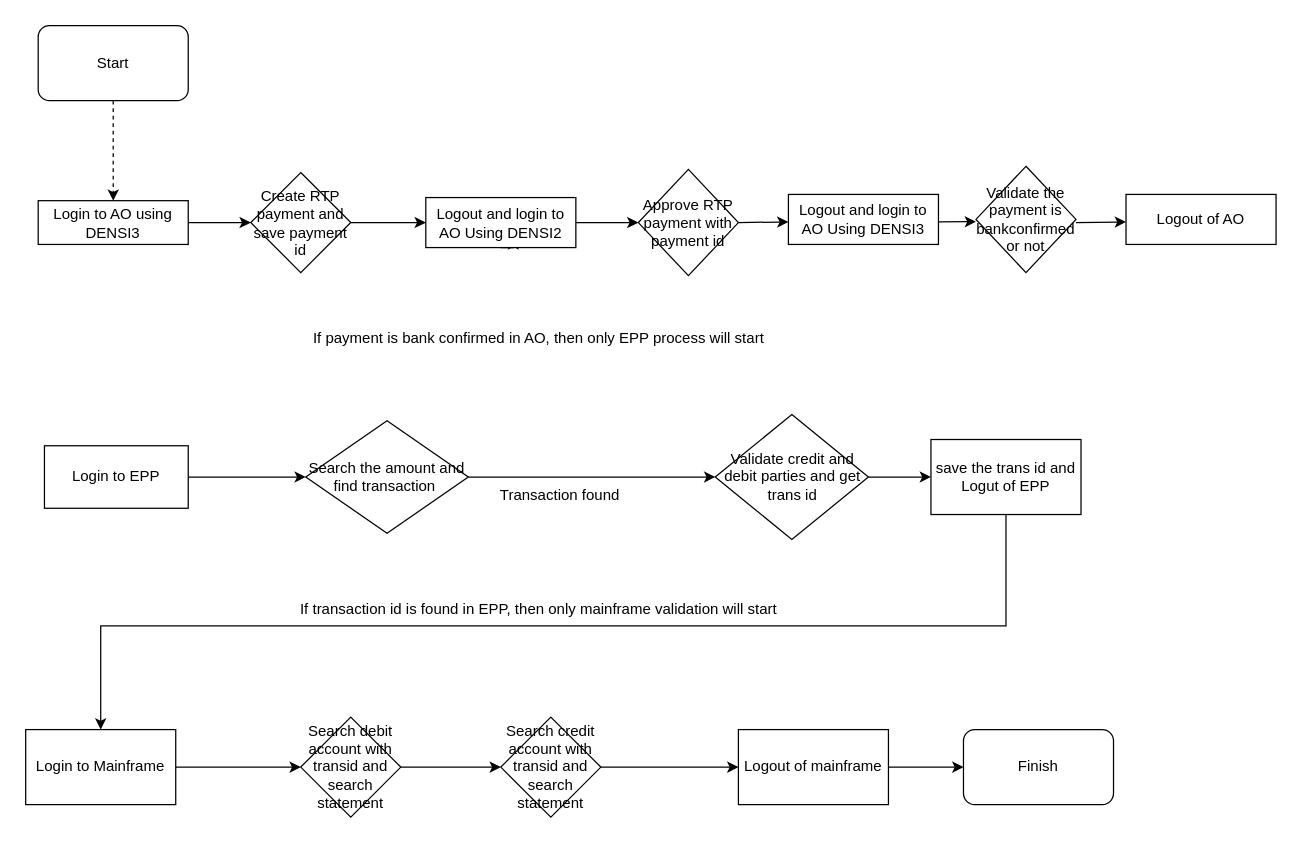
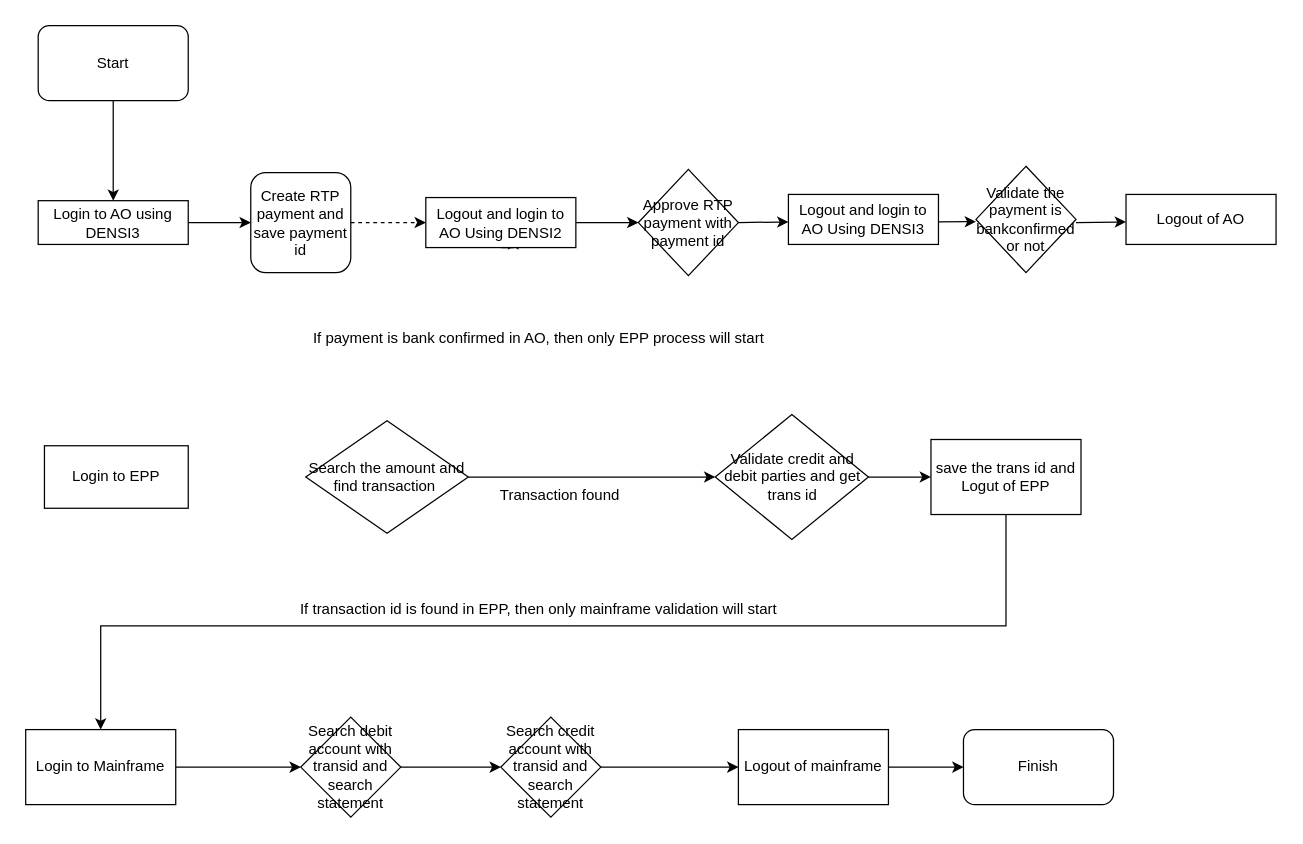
  <mxCell id="0" />
  <mxCell id="1" parent="0" />
- <mxCell id="2" style="edgeStyle=orthogonalEdgeStyle;rounded=0;orthogonalLoop=1;jettySize=auto;html=1;entryX=0.5;entryY=0;entryDx=0;entryDy=0;dashed=1;" parent="1" source="3" target="5" edge="1"><mxGeometry relative="1" as="geometry" /></mxCell>
+ <mxCell id="2" style="edgeStyle=orthogonalEdgeStyle;rounded=0;orthogonalLoop=1;jettySize=auto;html=1;entryX=0.5;entryY=0;entryDx=0;entryDy=0;" parent="1" source="3" target="5" edge="1"><mxGeometry relative="1" as="geometry" /></mxCell>
  <mxCell id="3" value="Start" style="rounded=1;whiteSpace=wrap;html=1;" parent="1" vertex="1"><mxGeometry x="30" y="20" width="120" height="60" as="geometry" /></mxCell>
  <mxCell id="4" style="edgeStyle=orthogonalEdgeStyle;rounded=0;orthogonalLoop=1;jettySize=auto;html=1;exitX=1;exitY=0.5;exitDx=0;exitDy=0;entryX=0;entryY=0.5;entryDx=0;entryDy=0;" parent="1" source="5" target="7" edge="1"><mxGeometry relative="1" as="geometry"><mxPoint x="210" y="170" as="targetPoint" /><mxPoint x="150" y="180" as="sourcePoint" /></mxGeometry></mxCell>
  <mxCell id="5" value="Login to AO using DENSI3" style="rounded=0;whiteSpace=wrap;html=1;" parent="1" vertex="1"><mxGeometry x="30" y="160" width="120" height="35" as="geometry" /></mxCell>
  <mxCell id="6" value="Finish" style="rounded=1;whiteSpace=wrap;html=1;" parent="1" vertex="1"><mxGeometry x="770" y="583" width="120" height="60" as="geometry" /></mxCell>
- <mxCell id="7" value="&lt;span&gt;Create RTP payment and save payment id&lt;/span&gt;" style="rhombus;whiteSpace=wrap;html=1;" parent="1" vertex="1"><mxGeometry x="200" y="137.5" width="80" height="80" as="geometry" /></mxCell>
+ <mxCell id="7" value="&lt;span&gt;Create RTP payment and save payment id&lt;/span&gt;" style="whiteSpace=wrap;html=1;rounded=1;" parent="1" vertex="1"><mxGeometry x="200" y="137.5" width="80" height="80" as="geometry" /></mxCell>
  <mxCell id="8" style="edgeStyle=orthogonalEdgeStyle;rounded=0;orthogonalLoop=1;jettySize=auto;html=1;exitX=1;exitY=0.5;exitDx=0;exitDy=0;entryX=0;entryY=0.5;entryDx=0;entryDy=0;" parent="1" source="10" target="11" edge="1"><mxGeometry relative="1" as="geometry"><mxPoint x="540" y="135" as="targetPoint" /><mxPoint x="150" y="365" as="sourcePoint" /></mxGeometry></mxCell>
  <mxCell id="9" style="edgeStyle=orthogonalEdgeStyle;rounded=0;orthogonalLoop=1;jettySize=auto;html=1;exitX=0.5;exitY=1;exitDx=0;exitDy=0;" parent="1" source="10" edge="1"><mxGeometry relative="1" as="geometry"><mxPoint x="410" y="190" as="targetPoint" /></mxGeometry></mxCell>
  <mxCell id="10" value="Logout and login to AO Using DENSI2" style="rounded=0;whiteSpace=wrap;html=1;" parent="1" vertex="1"><mxGeometry x="340" y="157.5" width="120" height="40" as="geometry" /></mxCell>
  <mxCell id="11" value="&lt;span&gt;Approve RTP payment with payment id&lt;/span&gt;" style="rhombus;whiteSpace=wrap;html=1;" parent="1" vertex="1"><mxGeometry x="510" y="135" width="80" height="85" as="geometry" /></mxCell>
- <mxCell id="12" value="" style="endArrow=classic;html=1;rounded=0;exitX=1;exitY=0.5;exitDx=0;exitDy=0;entryX=0;entryY=0.5;entryDx=0;entryDy=0;" parent="1" source="7" target="10" edge="1"><mxGeometry width="50" height="50" relative="1" as="geometry"><mxPoint x="240" y="310" as="sourcePoint" /><mxPoint x="290" y="260" as="targetPoint" /></mxGeometry></mxCell>
+ <mxCell id="12" value="" style="endArrow=classic;html=1;rounded=0;exitX=1;exitY=0.5;exitDx=0;exitDy=0;entryX=0;entryY=0.5;entryDx=0;entryDy=0;dashed=1;" parent="1" source="7" target="10" edge="1"><mxGeometry width="50" height="50" relative="1" as="geometry"><mxPoint x="240" y="310" as="sourcePoint" /><mxPoint x="290" y="260" as="targetPoint" /></mxGeometry></mxCell>
  <mxCell id="13" value="Logout and login to AO Using DENSI3" style="rounded=0;whiteSpace=wrap;html=1;" parent="1" vertex="1"><mxGeometry x="630" y="155" width="120" height="40" as="geometry" /></mxCell>
  <mxCell id="14" value="&lt;span&gt;Validate the payment is bankconfirmed or not&lt;/span&gt;" style="rhombus;whiteSpace=wrap;html=1;" parent="1" vertex="1"><mxGeometry x="780" y="132.5" width="80" height="85" as="geometry" /></mxCell>
  <mxCell id="15" value="" style="endArrow=classic;html=1;rounded=0;exitX=1;exitY=0.5;exitDx=0;exitDy=0;" parent="1" source="11" edge="1"><mxGeometry width="50" height="50" relative="1" as="geometry"><mxPoint x="240" y="500" as="sourcePoint" /><mxPoint x="630" y="177" as="targetPoint" /></mxGeometry></mxCell>
- <mxCell id="16" value="" style="edgeStyle=orthogonalEdgeStyle;rounded=0;orthogonalLoop=1;jettySize=auto;html=1;" parent="1" source="17" target="19" edge="1"><mxGeometry relative="1" as="geometry" /></mxCell>
  <mxCell id="17" value="Login to EPP" style="rounded=0;whiteSpace=wrap;html=1;" parent="1" vertex="1"><mxGeometry x="35" y="356" width="115" height="50" as="geometry" /></mxCell>
  <mxCell id="18" value="" style="edgeStyle=orthogonalEdgeStyle;rounded=0;orthogonalLoop=1;jettySize=auto;html=1;" parent="1" source="19" target="22" edge="1"><mxGeometry relative="1" as="geometry" /></mxCell>
  <mxCell id="19" value="Search the amount and find transaction&amp;nbsp;" style="rhombus;whiteSpace=wrap;html=1;" parent="1" vertex="1"><mxGeometry x="244" y="336" width="130" height="90" as="geometry" /></mxCell>
  <mxCell id="20" value="Transaction found" style="text;html=1;align=center;verticalAlign=middle;resizable=0;points=[];autosize=1;strokeColor=none;fillColor=none;" parent="1" vertex="1"><mxGeometry x="391.5" y="386" width="110" height="20" as="geometry" /></mxCell>
  <mxCell id="21" value="" style="edgeStyle=orthogonalEdgeStyle;rounded=0;orthogonalLoop=1;jettySize=auto;html=1;" parent="1" source="22" target="27" edge="1"><mxGeometry relative="1" as="geometry"><Array as="points"><mxPoint x="734" y="381" /><mxPoint x="734" y="381" /></Array></mxGeometry></mxCell>
  <mxCell id="22" value="Validate credit and debit parties and get trans id" style="rhombus;whiteSpace=wrap;html=1;" parent="1" vertex="1"><mxGeometry x="571.5" y="331" width="122.5" height="100" as="geometry" /></mxCell>
  <mxCell id="23" value="" style="endArrow=classic;html=1;rounded=0;" parent="1" edge="1"><mxGeometry width="50" height="50" relative="1" as="geometry"><mxPoint x="750" y="177" as="sourcePoint" /><mxPoint x="780" y="176.79" as="targetPoint" /></mxGeometry></mxCell>
  <mxCell id="24" value="Logout of AO" style="rounded=0;whiteSpace=wrap;html=1;" parent="1" vertex="1"><mxGeometry x="900" y="155" width="120" height="40" as="geometry" /></mxCell>
  <mxCell id="25" value="" style="endArrow=classic;html=1;rounded=0;exitX=1;exitY=0.5;exitDx=0;exitDy=0;" parent="1" edge="1"><mxGeometry width="50" height="50" relative="1" as="geometry"><mxPoint x="860" y="177.5" as="sourcePoint" /><mxPoint x="900" y="177" as="targetPoint" /></mxGeometry></mxCell>
  <mxCell id="26" value="" style="edgeStyle=orthogonalEdgeStyle;rounded=0;orthogonalLoop=1;jettySize=auto;html=1;exitX=0.5;exitY=1;exitDx=0;exitDy=0;" parent="1" source="27" target="29" edge="1"><mxGeometry relative="1" as="geometry"><Array as="points"><mxPoint x="804" y="500" /><mxPoint x="80" y="500" /></Array></mxGeometry></mxCell>
  <mxCell id="27" value="save the trans id and Logut of EPP" style="whiteSpace=wrap;html=1;" parent="1" vertex="1"><mxGeometry x="744" y="351" width="120" height="60" as="geometry" /></mxCell>
  <mxCell id="28" value="" style="edgeStyle=orthogonalEdgeStyle;rounded=0;orthogonalLoop=1;jettySize=auto;html=1;" parent="1" source="29" target="31" edge="1"><mxGeometry relative="1" as="geometry" /></mxCell>
  <mxCell id="29" value="Login to Mainframe" style="whiteSpace=wrap;html=1;" parent="1" vertex="1"><mxGeometry x="20" y="583" width="120" height="60" as="geometry" /></mxCell>
  <mxCell id="30" value="" style="edgeStyle=orthogonalEdgeStyle;rounded=0;orthogonalLoop=1;jettySize=auto;html=1;" parent="1" source="31" target="33" edge="1"><mxGeometry relative="1" as="geometry" /></mxCell>
  <mxCell id="31" value="Search debit account with transid and search statement" style="rhombus;whiteSpace=wrap;html=1;" parent="1" vertex="1"><mxGeometry x="240" y="573" width="80" height="80" as="geometry" /></mxCell>
  <mxCell id="32" value="" style="edgeStyle=orthogonalEdgeStyle;rounded=0;orthogonalLoop=1;jettySize=auto;html=1;" parent="1" source="33" target="35" edge="1"><mxGeometry relative="1" as="geometry" /></mxCell>
  <mxCell id="33" value="Search credit account with transid and search statement" style="rhombus;whiteSpace=wrap;html=1;" parent="1" vertex="1"><mxGeometry x="400" y="573" width="80" height="80" as="geometry" /></mxCell>
  <mxCell id="34" style="edgeStyle=orthogonalEdgeStyle;rounded=0;orthogonalLoop=1;jettySize=auto;html=1;entryX=0;entryY=0.5;entryDx=0;entryDy=0;" parent="1" source="35" target="6" edge="1"><mxGeometry relative="1" as="geometry" /></mxCell>
  <mxCell id="35" value="Logout of mainframe&lt;br&gt;" style="whiteSpace=wrap;html=1;" parent="1" vertex="1"><mxGeometry x="590" y="583" width="120" height="60" as="geometry" /></mxCell>
  <mxCell id="36" value="If payment is bank confirmed in AO, then only EPP process will start" style="text;html=1;align=center;verticalAlign=middle;resizable=0;points=[];autosize=1;strokeColor=none;fillColor=none;" parent="1" vertex="1"><mxGeometry x="240" y="260" width="380" height="20" as="geometry" /></mxCell>
  <mxCell id="37" value="If transaction id is found in EPP, then only mainframe validation will start" style="text;html=1;align=center;verticalAlign=middle;resizable=0;points=[];autosize=1;strokeColor=none;fillColor=none;" parent="1" vertex="1"><mxGeometry x="230" y="477" width="400" height="20" as="geometry" /></mxCell>
